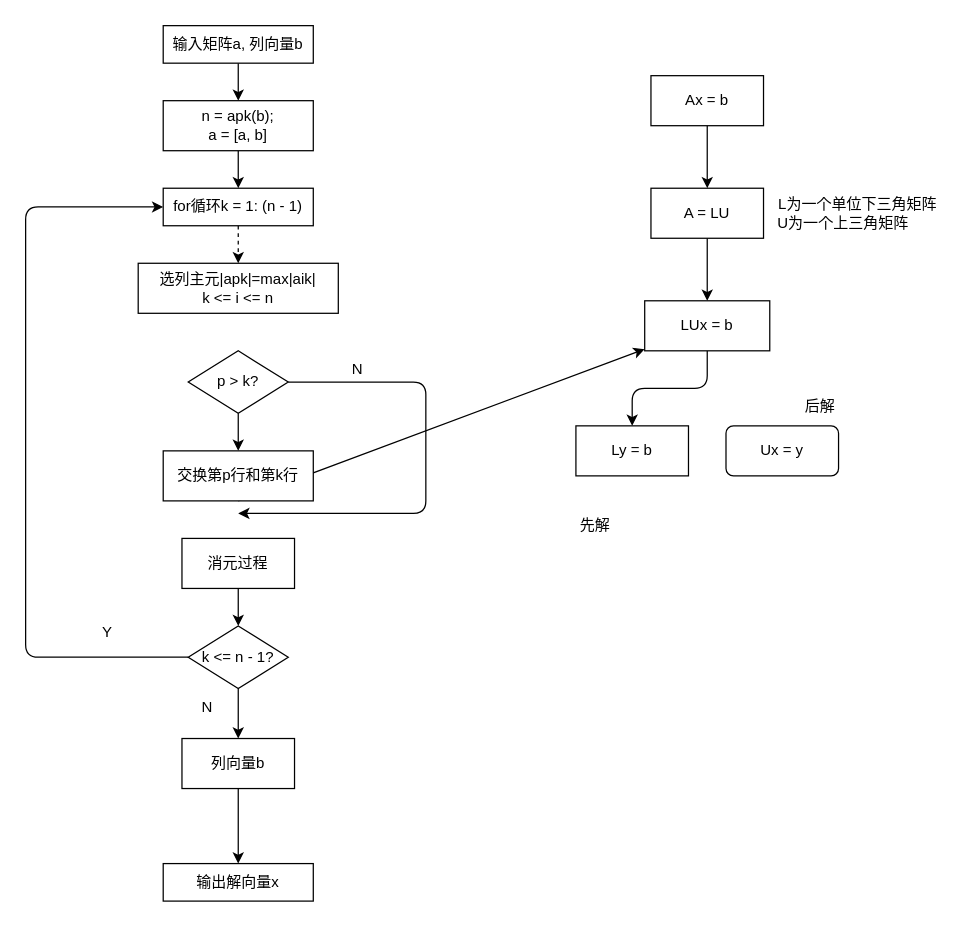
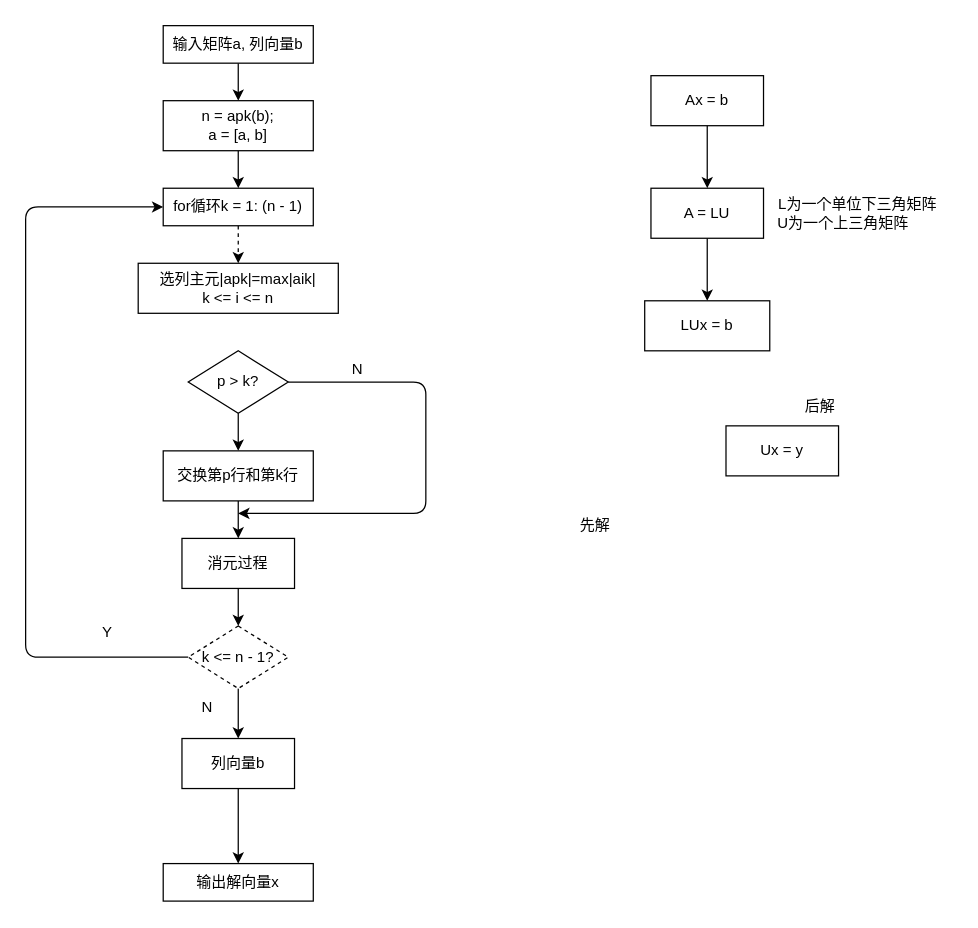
  <mxCell id="0" />
  <mxCell id="1" parent="0" />
  <mxCell id="2" style="edgeStyle=none;html=1;exitX=0.5;exitY=1;exitDx=0;exitDy=0;" edge="1" parent="1" source="3"><mxGeometry relative="1" as="geometry"><mxPoint x="190" y="80" as="targetPoint" /></mxGeometry></mxCell>
  <mxCell id="3" value="输入矩阵a, 列向量b" style="whiteSpace=wrap;html=1;" vertex="1" parent="1"><mxGeometry x="130" y="20" width="120" height="30" as="geometry" /></mxCell>
  <mxCell id="4" style="edgeStyle=none;html=1;exitX=0.5;exitY=1;exitDx=0;exitDy=0;" edge="1" parent="1" source="5"><mxGeometry relative="1" as="geometry"><mxPoint x="190" y="150" as="targetPoint" /></mxGeometry></mxCell>
  <mxCell id="5" value="n = apk(b);&lt;br&gt;a = [a, b]" style="whiteSpace=wrap;html=1;" vertex="1" parent="1"><mxGeometry x="130" y="80" width="120" height="40" as="geometry" /></mxCell>
  <mxCell id="6" style="edgeStyle=none;html=1;exitX=0.5;exitY=1;exitDx=0;exitDy=0;entryX=0.5;entryY=0;entryDx=0;entryDy=0;dashed=1;" edge="1" parent="1" source="7" target="8"><mxGeometry relative="1" as="geometry" /></mxCell>
  <mxCell id="7" value="for循环k = 1: (n - 1)" style="whiteSpace=wrap;html=1;" vertex="1" parent="1"><mxGeometry x="130" y="150" width="120" height="30" as="geometry" /></mxCell>
  <mxCell id="8" value="选列主元|apk|=max|aik|&lt;br&gt;k &amp;lt;= i &amp;lt;= n" style="whiteSpace=wrap;html=1;" vertex="1" parent="1"><mxGeometry x="110" y="210" width="160" height="40" as="geometry" /></mxCell>
  <mxCell id="9" style="edgeStyle=none;html=1;exitX=0.5;exitY=1;exitDx=0;exitDy=0;entryX=0.5;entryY=0;entryDx=0;entryDy=0;" edge="1" parent="1" source="11" target="13"><mxGeometry relative="1" as="geometry" /></mxCell>
  <mxCell id="10" style="edgeStyle=none;html=1;exitX=1;exitY=0.5;exitDx=0;exitDy=0;" edge="1" parent="1" source="11"><mxGeometry relative="1" as="geometry"><mxPoint x="190" y="410" as="targetPoint" /><Array as="points"><mxPoint x="340" y="305" /><mxPoint x="340" y="410" /></Array></mxGeometry></mxCell>
  <mxCell id="11" value="p &amp;gt; k?" style="rhombus;whiteSpace=wrap;html=1;" vertex="1" parent="1"><mxGeometry x="150" y="280" width="80" height="50" as="geometry" /></mxCell>
- <mxCell id="12" style="edgeStyle=none;html=1;exitX=0.5;exitY=1;exitDx=0;exitDy=0;" edge="1" parent="1" source="13" target="30"><mxGeometry relative="1" as="geometry" /></mxCell>
+ <mxCell id="12" style="edgeStyle=none;html=1;exitX=0.5;exitY=1;exitDx=0;exitDy=0;entryX=0.5;entryY=0;entryDx=0;entryDy=0;" edge="1" parent="1" source="13" target="15"><mxGeometry relative="1" as="geometry" /></mxCell>
  <mxCell id="13" value="交换第p行和第k行" style="whiteSpace=wrap;html=1;" vertex="1" parent="1"><mxGeometry x="130" y="360" width="120" height="40" as="geometry" /></mxCell>
  <mxCell id="14" style="edgeStyle=none;html=1;exitX=0.5;exitY=1;exitDx=0;exitDy=0;entryX=0.5;entryY=0;entryDx=0;entryDy=0;" edge="1" parent="1" source="15" target="18"><mxGeometry relative="1" as="geometry" /></mxCell>
  <mxCell id="15" value="消元过程" style="whiteSpace=wrap;html=1;" vertex="1" parent="1"><mxGeometry x="145" y="430" width="90" height="40" as="geometry" /></mxCell>
  <mxCell id="16" style="edgeStyle=none;html=1;exitX=0.5;exitY=1;exitDx=0;exitDy=0;" edge="1" parent="1" source="18"><mxGeometry relative="1" as="geometry"><mxPoint x="190" y="590" as="targetPoint" /></mxGeometry></mxCell>
  <mxCell id="17" style="edgeStyle=none;html=1;exitX=0;exitY=0.5;exitDx=0;exitDy=0;entryX=0;entryY=0.5;entryDx=0;entryDy=0;" edge="1" parent="1" source="18" target="7"><mxGeometry relative="1" as="geometry"><mxPoint x="30" y="526" as="targetPoint" /><Array as="points"><mxPoint x="20" y="525" /><mxPoint x="20" y="165" /></Array></mxGeometry></mxCell>
- <mxCell id="18" value="k &amp;lt;= n - 1?" style="rhombus;whiteSpace=wrap;html=1;" vertex="1" parent="1"><mxGeometry x="150" y="500" width="80" height="50" as="geometry" /></mxCell>
+ <mxCell id="18" value="k &amp;lt;= n - 1?" style="rhombus;whiteSpace=wrap;html=1;dashed=1;" vertex="1" parent="1"><mxGeometry x="150" y="500" width="80" height="50" as="geometry" /></mxCell>
  <mxCell id="19" value="N&lt;br&gt;" style="text;html=1;align=center;verticalAlign=middle;resizable=0;points=[];autosize=1;strokeColor=none;fillColor=none;" vertex="1" parent="1"><mxGeometry x="270" y="280" width="30" height="30" as="geometry" /></mxCell>
  <mxCell id="20" style="edgeStyle=none;html=1;exitX=0.5;exitY=1;exitDx=0;exitDy=0;" edge="1" parent="1" source="21"><mxGeometry relative="1" as="geometry"><mxPoint x="190" y="690" as="targetPoint" /></mxGeometry></mxCell>
  <mxCell id="21" value="列向量b" style="whiteSpace=wrap;html=1;" vertex="1" parent="1"><mxGeometry x="145" y="590" width="90" height="40" as="geometry" /></mxCell>
  <mxCell id="22" value="输出解向量x" style="whiteSpace=wrap;html=1;" vertex="1" parent="1"><mxGeometry x="130" y="690" width="120" height="30" as="geometry" /></mxCell>
  <mxCell id="23" value="N&lt;br&gt;" style="text;html=1;align=center;verticalAlign=middle;resizable=0;points=[];autosize=1;strokeColor=none;fillColor=none;" vertex="1" parent="1"><mxGeometry x="150" y="550" width="30" height="30" as="geometry" /></mxCell>
  <mxCell id="24" value="Y" style="text;html=1;align=center;verticalAlign=middle;resizable=0;points=[];autosize=1;strokeColor=none;fillColor=none;" vertex="1" parent="1"><mxGeometry x="70" y="490" width="30" height="30" as="geometry" /></mxCell>
  <mxCell id="25" style="edgeStyle=none;html=1;exitX=0.5;exitY=1;exitDx=0;exitDy=0;" edge="1" parent="1" source="26"><mxGeometry relative="1" as="geometry"><mxPoint x="565" y="150" as="targetPoint" /></mxGeometry></mxCell>
  <mxCell id="26" value="Ax = b" style="whiteSpace=wrap;html=1;" vertex="1" parent="1"><mxGeometry x="520" y="60" width="90" height="40" as="geometry" /></mxCell>
  <mxCell id="27" style="edgeStyle=none;html=1;exitX=0.5;exitY=1;exitDx=0;exitDy=0;" edge="1" parent="1" source="28"><mxGeometry relative="1" as="geometry"><mxPoint x="565" y="240" as="targetPoint" /></mxGeometry></mxCell>
  <mxCell id="28" value="A = LU" style="whiteSpace=wrap;html=1;" vertex="1" parent="1"><mxGeometry x="520" y="150" width="90" height="40" as="geometry" /></mxCell>
- <mxCell id="29" style="edgeStyle=orthogonalEdgeStyle;html=1;exitX=0.5;exitY=1;exitDx=0;exitDy=0;entryX=0.5;entryY=0;entryDx=0;entryDy=0;" edge="1" parent="1" source="30" target="31"><mxGeometry relative="1" as="geometry" /></mxCell>
  <mxCell id="30" value="LUx = b" style="whiteSpace=wrap;html=1;" vertex="1" parent="1"><mxGeometry x="515" y="240" width="100" height="40" as="geometry" /></mxCell>
- <mxCell id="31" value="Ly = b" style="whiteSpace=wrap;html=1;" vertex="1" parent="1"><mxGeometry x="460" y="340" width="90" height="40" as="geometry" /></mxCell>
- <mxCell id="32" value="Ux = y" style="whiteSpace=wrap;html=1;rounded=1;" vertex="1" parent="1"><mxGeometry x="580" y="340" width="90" height="40" as="geometry" /></mxCell>
+ <mxCell id="32" value="Ux = y" style="whiteSpace=wrap;html=1;" vertex="1" parent="1"><mxGeometry x="580" y="340" width="90" height="40" as="geometry" /></mxCell>
  <mxCell id="33" value="先解" style="text;html=1;align=center;verticalAlign=middle;resizable=0;points=[];autosize=1;strokeColor=none;fillColor=none;" vertex="1" parent="1"><mxGeometry x="450" y="405" width="50" height="30" as="geometry" /></mxCell>
  <mxCell id="34" value="后解" style="text;html=1;align=center;verticalAlign=middle;resizable=0;points=[];autosize=1;strokeColor=none;fillColor=none;" vertex="1" parent="1"><mxGeometry x="630" y="310" width="50" height="30" as="geometry" /></mxCell>
  <mxCell id="35" value="L为一个单位下三角矩阵&lt;br&gt;U为一个上三角矩阵&amp;nbsp; &amp;nbsp; &amp;nbsp; &amp;nbsp;" style="text;html=1;align=center;verticalAlign=middle;resizable=0;points=[];autosize=1;strokeColor=none;fillColor=none;" vertex="1" parent="1"><mxGeometry x="610" y="150" width="150" height="40" as="geometry" /></mxCell>
